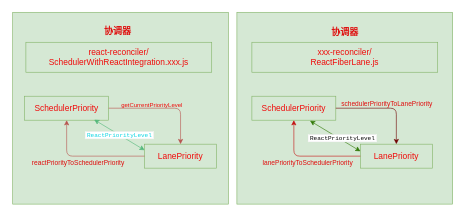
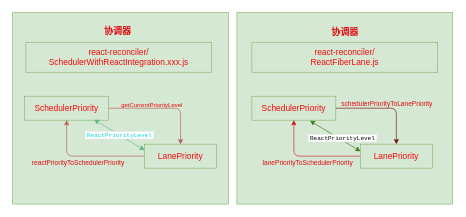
  <mxCell id="0" />
  <mxCell id="1" parent="0" />
  <mxCell id="2" value="" style="rounded=0;whiteSpace=wrap;html=1;fontSize=14;fillColor=#d5e8d4;strokeColor=#82b366;" parent="1" vertex="1"><mxGeometry x="20" y="20" width="360" height="320" as="geometry" /></mxCell>
  <mxCell id="3" value="LanePriority" style="rounded=0;whiteSpace=wrap;html=1;fillColor=#d5e8d4;strokeColor=#82b366;fontColor=#f00a0a;fontSize=14;" parent="1" vertex="1"><mxGeometry x="240" y="240" width="120" height="40" as="geometry" /></mxCell>
  <mxCell id="4" value="SchedulerPriority" style="rounded=0;whiteSpace=wrap;html=1;fillColor=#d5e8d4;strokeColor=#82b366;fontColor=#f00a0a;fontSize=14;" parent="1" vertex="1"><mxGeometry x="40" y="160" width="140" height="40" as="geometry" /></mxCell>
  <mxCell id="5" value="react-reconciler/&lt;br&gt;SchedulerWithReactIntegration.xxx.js" style="rounded=0;whiteSpace=wrap;html=1;fillColor=#d5e8d4;strokeColor=#82b366;fontColor=#f00a0a;fontSize=14;" parent="1" vertex="1"><mxGeometry x="42" y="70" width="310" height="50" as="geometry" /></mxCell>
  <mxCell id="6" value="" style="endArrow=classic;html=1;fontSize=14;fontColor=#f00a0a;exitX=1;exitY=0.5;exitDx=0;exitDy=0;fillColor=#f8cecc;strokeColor=#b85450;" parent="1" source="4" target="3" edge="1"><mxGeometry width="50" height="50" relative="1" as="geometry"><mxPoint x="250" y="210" as="sourcePoint" /><mxPoint x="300" y="160" as="targetPoint" /><Array as="points"><mxPoint x="300" y="180" /></Array></mxGeometry></mxCell>
  <mxCell id="7" value="getCurrentPriorityLevel" style="edgeLabel;html=1;align=center;verticalAlign=middle;resizable=0;points=[];fontSize=10;fontColor=#f00a0a;labelBackgroundColor=none;" parent="6" vertex="1" connectable="0"><mxGeometry x="-0.207" y="-1" relative="1" as="geometry"><mxPoint y="-8" as="offset" /></mxGeometry></mxCell>
  <mxCell id="8" value="" style="endArrow=classic;html=1;fontSize=10;fontColor=#f00a0a;exitX=0;exitY=0.5;exitDx=0;exitDy=0;fillColor=#f8cecc;strokeColor=#b85450;" parent="1" source="3" target="4" edge="1"><mxGeometry width="50" height="50" relative="1" as="geometry"><mxPoint x="200" y="210" as="sourcePoint" /><mxPoint x="250" y="160" as="targetPoint" /><Array as="points"><mxPoint x="110" y="260" /></Array></mxGeometry></mxCell>
  <mxCell id="9" value="reactPriorityToSchedulerPriority" style="edgeLabel;html=1;align=center;verticalAlign=middle;resizable=0;points=[];labelBackgroundColor=none;fontColor=#df0c0c;" parent="8" vertex="1" connectable="0"><mxGeometry x="0.175" y="-1" relative="1" as="geometry"><mxPoint y="11" as="offset" /></mxGeometry></mxCell>
  <mxCell id="10" value="&lt;div class=&quot;lake-content&quot;&gt;&lt;code style=&quot;font-family: SFMono-Regular, Consolas, &amp;quot;Liberation Mono&amp;quot;, Menlo, Courier, monospace; border: 1px solid rgba(0, 0, 0, 0.08); border-radius: 2px; padding: 0px 2px;&quot; class=&quot;ne-code&quot;&gt;&lt;span style=&quot;&quot; class=&quot;ne-text&quot;&gt;&lt;font&gt;ReactPriorityLevel&lt;/font&gt;&lt;/span&gt;&lt;/code&gt;&lt;/div&gt;" style="endArrow=classic;startArrow=classic;html=1;fontSize=10;fontColor=#08d4e2;entryX=0.828;entryY=0.979;entryDx=0;entryDy=0;entryPerimeter=0;exitX=0;exitY=0.25;exitDx=0;exitDy=0;fillColor=#f8cecc;strokeColor=#51b879;rounded=0;labelBackgroundColor=default;" parent="1" source="3" target="4" edge="1"><mxGeometry width="50" height="50" relative="1" as="geometry"><mxPoint x="200" y="210" as="sourcePoint" /><mxPoint x="250" y="160" as="targetPoint" /></mxGeometry></mxCell>
  <mxCell id="11" value="协调器" style="text;strokeColor=none;fillColor=none;html=1;fontSize=15;fontStyle=1;verticalAlign=middle;align=center;labelBackgroundColor=none;fontColor=#df0c0c;" parent="1" vertex="1"><mxGeometry x="145" y="30" width="100" height="40" as="geometry" /></mxCell>
  <mxCell id="12" value="" style="rounded=0;whiteSpace=wrap;html=1;fontSize=14;fillColor=#d5e8d4;strokeColor=#82b366;" vertex="1" parent="1"><mxGeometry x="394" y="20" width="360" height="320" as="geometry" /></mxCell>
  <mxCell id="13" value="协调器" style="text;strokeColor=none;fillColor=none;html=1;fontSize=15;fontStyle=1;verticalAlign=middle;align=center;labelBackgroundColor=none;fontColor=#df0c0c;" vertex="1" parent="1"><mxGeometry x="524" y="33" width="100" height="40" as="geometry" /></mxCell>
- <mxCell id="14" value="xxx-reconciler/&lt;br&gt;ReactFiberLane.js" style="rounded=0;whiteSpace=wrap;html=1;fillColor=#d5e8d4;strokeColor=#82b366;fontColor=#f00a0a;fontSize=14;" vertex="1" parent="1"><mxGeometry x="419" y="70" width="310" height="50" as="geometry" /></mxCell>
+ <mxCell id="14" value="react-reconciler/&lt;br&gt;ReactFiberLane.js" style="rounded=0;whiteSpace=wrap;html=1;fillColor=#d5e8d4;strokeColor=#82b366;fontColor=#f00a0a;fontSize=14;" vertex="1" parent="1"><mxGeometry x="419" y="70" width="310" height="50" as="geometry" /></mxCell>
  <mxCell id="15" value="SchedulerPriority" style="rounded=0;whiteSpace=wrap;html=1;fillColor=#d5e8d4;strokeColor=#82b366;fontColor=#f00a0a;fontSize=14;" vertex="1" parent="1"><mxGeometry x="419" y="160" width="140" height="40" as="geometry" /></mxCell>
  <mxCell id="16" value="LanePriority" style="rounded=0;whiteSpace=wrap;html=1;fillColor=#d5e8d4;strokeColor=#82b366;fontColor=#f00a0a;fontSize=14;" vertex="1" parent="1"><mxGeometry x="600" y="240" width="120" height="40" as="geometry" /></mxCell>
  <mxCell id="17" value="" style="endArrow=classic;html=1;exitX=1;exitY=0.5;exitDx=0;exitDy=0;entryX=0.5;entryY=0;entryDx=0;entryDy=0;fillColor=#a20025;strokeColor=#6F0000;" edge="1" parent="1" source="15" target="16"><mxGeometry width="50" height="50" relative="1" as="geometry"><mxPoint x="440" y="220" as="sourcePoint" /><mxPoint x="490" y="170" as="targetPoint" /><Array as="points"><mxPoint x="660" y="180" /></Array></mxGeometry></mxCell>
  <mxCell id="18" value="schedulerPriorityToLanePriority" style="edgeLabel;html=1;align=center;verticalAlign=middle;resizable=0;points=[];labelBackgroundColor=none;fontColor=#e10e0e;" vertex="1" connectable="0" parent="17"><mxGeometry x="-0.174" y="1" relative="1" as="geometry"><mxPoint x="18" y="-7" as="offset" /></mxGeometry></mxCell>
  <mxCell id="19" value="" style="endArrow=classic;html=1;fontColor=#e10e0e;exitX=0;exitY=0.5;exitDx=0;exitDy=0;entryX=0.5;entryY=1;entryDx=0;entryDy=0;strokeColor=#c51111;" edge="1" parent="1" source="16" target="15"><mxGeometry width="50" height="50" relative="1" as="geometry"><mxPoint x="440" y="220" as="sourcePoint" /><mxPoint x="490" y="170" as="targetPoint" /><Array as="points"><mxPoint x="489" y="260" /></Array></mxGeometry></mxCell>
  <mxCell id="20" value="lanePriorityToSchedulerPriority" style="edgeLabel;html=1;align=center;verticalAlign=middle;resizable=0;points=[];fontColor=#e10e0e;labelBackgroundColor=none;" vertex="1" connectable="0" parent="19"><mxGeometry x="0.036" y="1" relative="1" as="geometry"><mxPoint y="9" as="offset" /></mxGeometry></mxCell>
  <mxCell id="21" value="&lt;div class=&quot;lake-content&quot;&gt;&lt;code style=&quot;font-family: SFMono-Regular, Consolas, &amp;quot;Liberation Mono&amp;quot;, Menlo, Courier, monospace; border: 1px solid rgba(0, 0, 0, 0.08); border-radius: 2px; padding: 0px 2px;&quot; class=&quot;ne-code&quot;&gt;&lt;span style=&quot;&quot; class=&quot;ne-text&quot;&gt;&lt;font&gt;ReactPriorityLevel&lt;/font&gt;&lt;/span&gt;&lt;/code&gt;&lt;/div&gt;" style="endArrow=classic;startArrow=classic;html=1;fontSize=10;fontColor=default;entryX=0.828;entryY=0.979;entryDx=0;entryDy=0;entryPerimeter=0;exitX=0;exitY=0.25;exitDx=0;exitDy=0;fillColor=#60a917;strokeColor=#2D7600;rounded=0;labelBackgroundColor=default;" edge="1" parent="1"><mxGeometry x="-0.246" y="-3" width="50" height="50" relative="1" as="geometry"><mxPoint x="600.08" y="251.84" as="sourcePoint" /><mxPoint x="516" y="201" as="targetPoint" /><mxPoint as="offset" /></mxGeometry></mxCell>
